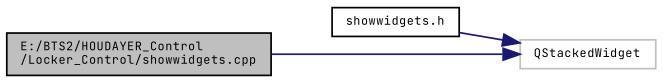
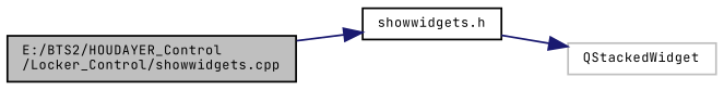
  digraph {
    fontname="JetBrains Mono"
    rankdir=LR
    node [color=black fontname="JetBrains Mono" fontsize=7 shape=record]
    edge [color=midnightblue fontname="JetBrains Mono" fontsize=7 labelfontname=Helvetica labelfontsize=7 style=solid]
    n1 [fillcolor=grey75 fontcolor=black height=0.2 label="E:/BTS2/HOUDAYER_Control\l/Locker_Control/showwidgets.cpp" style=filled width=0.4]
    n2 [height=0.2 label="showwidgets.h" width=0.4]
    n3 [color=grey75 height=0.2 label=QStackedWidget width=0.4]
-   n1 -> n3
+   n1 -> n2
    n2 -> n3
  }
